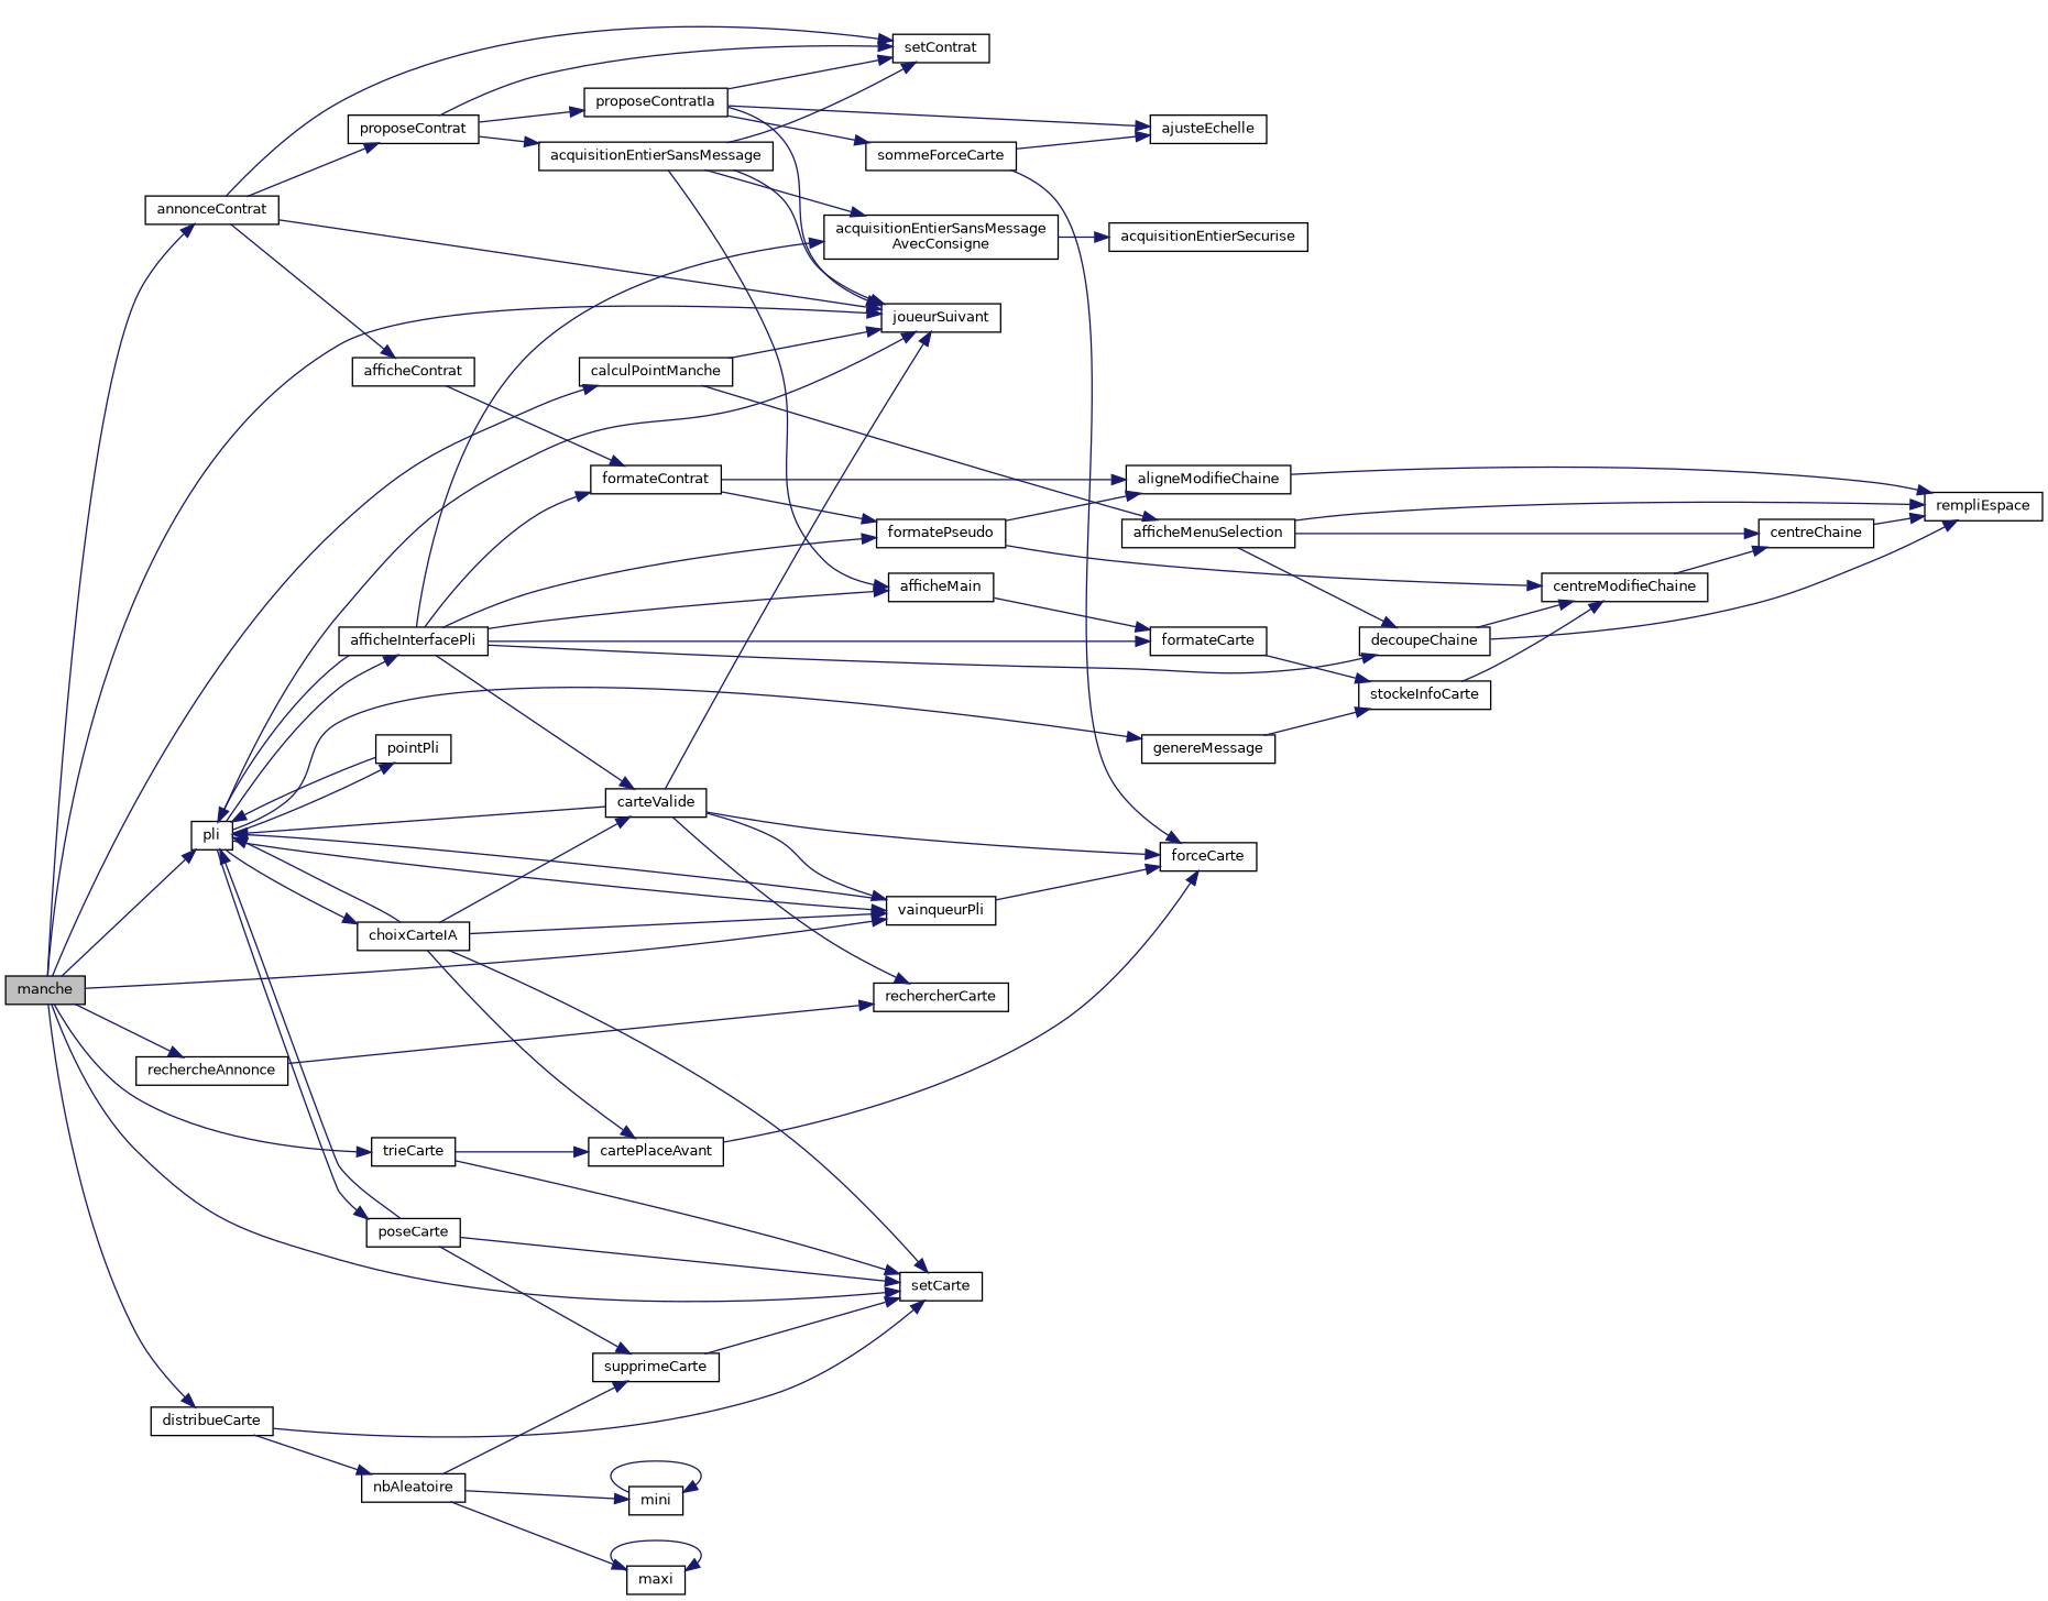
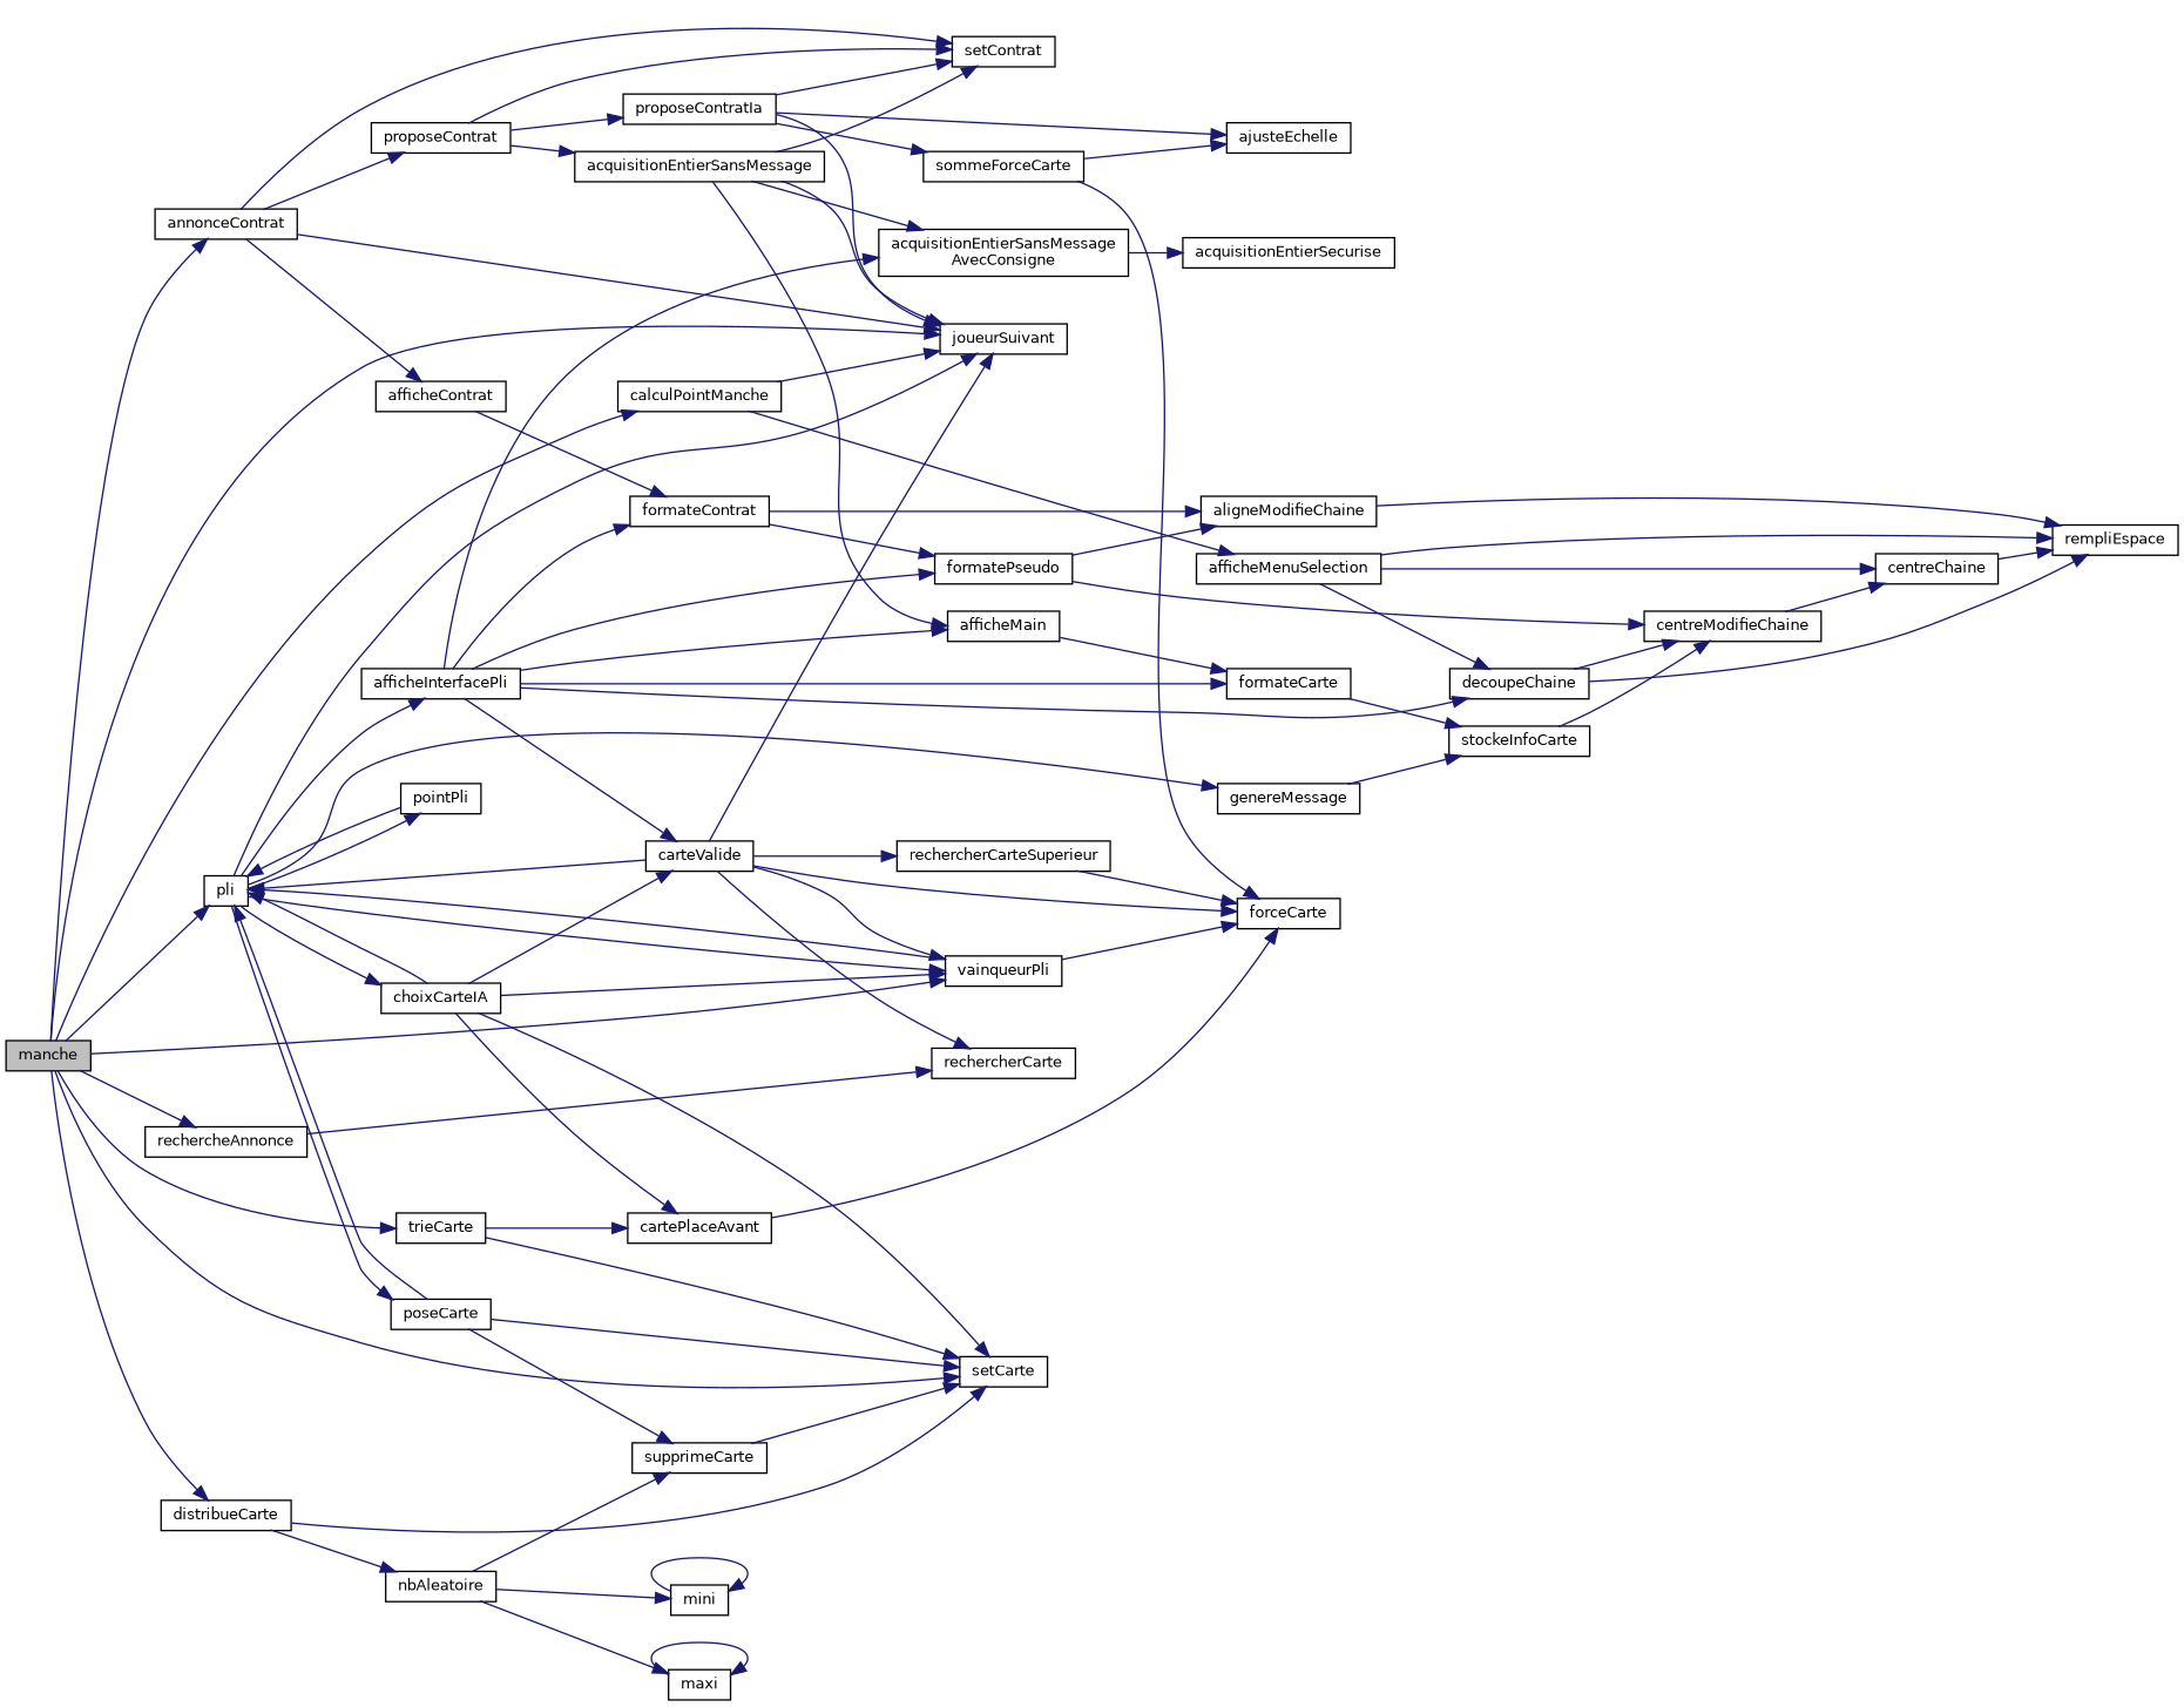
  digraph {
    rankdir=LR
    node [color=black fillcolor=white fontname=Helvetica fontsize=10 shape=record style=filled]
    edge [color=midnightblue fontname=Helvetica fontsize=10 labelfontname=Helvetica labelfontsize=10 style=solid]
    n1 [fillcolor=grey75 fontcolor=black height=0.2 label=manche width=0.4]
    n2 [height=0.2 label=annonceContrat width=0.4]
    n3 [height=0.2 label=joueurSuivant width=0.4]
    n4 [height=0.2 label=calculPointManche width=0.4]
    n5 [height=0.2 label=distribueCarte width=0.4]
    n6 [height=0.2 label=setCarte width=0.4]
    n7 [height=0.2 label=pli width=0.4]
    n8 [height=0.2 label=vainqueurPli width=0.4]
    n9 [height=0.2 label=rechercheAnnonce width=0.4]
    n10 [height=0.2 label=trieCarte width=0.4]
    n11 [height=0.2 label=afficheContrat width=0.4]
    n12 [height=0.2 label=proposeContrat width=0.4]
    n13 [height=0.2 label=setContrat width=0.4]
    n14 [height=0.2 label=afficheMenuSelection width=0.4]
    n15 [height=0.2 label=nbAleatoire width=0.4]
    n16 [height=0.2 label=afficheInterfacePli width=0.4]
    n17 [height=0.2 label=choixCarteIA width=0.4]
    n18 [height=0.2 label=genereMessage width=0.4]
    n19 [height=0.2 label=pointPli width=0.4]
    n20 [height=0.2 label=poseCarte width=0.4]
    n21 [height=0.2 label=forceCarte width=0.4]
    n22 [height=0.2 label=rechercherCarte width=0.4]
    n23 [height=0.2 label=cartePlaceAvant width=0.4]
    n24 [height=0.2 label=formateContrat width=0.4]
    n25 [height=0.2 label=proposeContratIa width=0.4]
    n26 [height=0.2 label=acquisitionEntierSansMessage width=0.4]
    n27 [height=0.2 label=aligneModifieChaine width=0.4]
    n28 [height=0.2 label=formatePseudo width=0.4]
    n29 [height=0.2 label=rempliEspace width=0.4]
    n30 [height=0.2 label=centreModifieChaine width=0.4]
    n31 [height=0.2 label=centreChaine width=0.4]
    n32 [height=0.2 label=ajusteEchelle width=0.4]
    n33 [height=0.2 label=sommeForceCarte width=0.4]
    n34 [height=0.2 label="acquisitionEntierSansMessage\lAvecConsigne" width=0.4]
    n35 [height=0.2 label=afficheMain width=0.4]
    n36 [height=0.2 label=acquisitionEntierSecurise width=0.4]
    n37 [height=0.2 label=formateCarte width=0.4]
    n38 [height=0.2 label=stockeInfoCarte width=0.4]
    n39 [height=0.2 label=decoupeChaine width=0.4]
    n40 [height=0.2 label=supprimeCarte width=0.4]
    n41 [height=0.2 label=maxi width=0.4]
    n42 [height=0.2 label=mini width=0.4]
    n43 [height=0.2 label=carteValide width=0.4]
+   n44 [height=0.2 label=rechercherCarteSuperieur width=0.4]
    n1 -> n2
    n1 -> n3
    n1 -> n4
    n1 -> n5
    n1 -> n6
    n1 -> n7
    n1 -> n8
    n1 -> n9
    n1 -> n10
    n2 -> n3
    n2 -> n11
    n2 -> n12
    n2 -> n13
    n4 -> n3
    n4 -> n14
    n5 -> n6
    n5 -> n15
    n7 -> n3
    n7 -> n8
    n7 -> n16
    n7 -> n17
    n7 -> n18
    n7 -> n19
    n7 -> n20
    n8 -> n7
    n8 -> n21
    n9 -> n22
    n10 -> n6
    n10 -> n23
    n11 -> n24
    n12 -> n13
    n12 -> n25
    n12 -> n26
    n14 -> n29
    n14 -> n31
    n14 -> n39
    n15 -> n40
    n15 -> n41
    n15 -> n42
-   n16 -> n7
    n16 -> n24
    n16 -> n28
    n16 -> n34
    n16 -> n35
    n16 -> n37
    n16 -> n39
    n16 -> n43
    n17 -> n6
    n17 -> n7
    n17 -> n8
    n17 -> n23
    n17 -> n43
    n18 -> n38
    n19 -> n7
    n20 -> n6
    n20 -> n7
    n20 -> n40
    n23 -> n21
    n24 -> n27
    n24 -> n28
    n25 -> n3
    n25 -> n13
    n25 -> n32
    n25 -> n33
    n26 -> n3
    n26 -> n13
    n26 -> n34
    n26 -> n35
    n27 -> n29
    n28 -> n27
    n28 -> n30
    n30 -> n31
    n31 -> n29
    n33 -> n21
    n33 -> n32
    n34 -> n36
    n35 -> n37
    n37 -> n38
    n38 -> n30
    n39 -> n29
    n39 -> n30
    n40 -> n6
    n41 -> n41
    n42 -> n42
    n43 -> n3
    n43 -> n7
    n43 -> n8
    n43 -> n21
    n43 -> n22
+   n43 -> n44
+   n44 -> n21
  }
